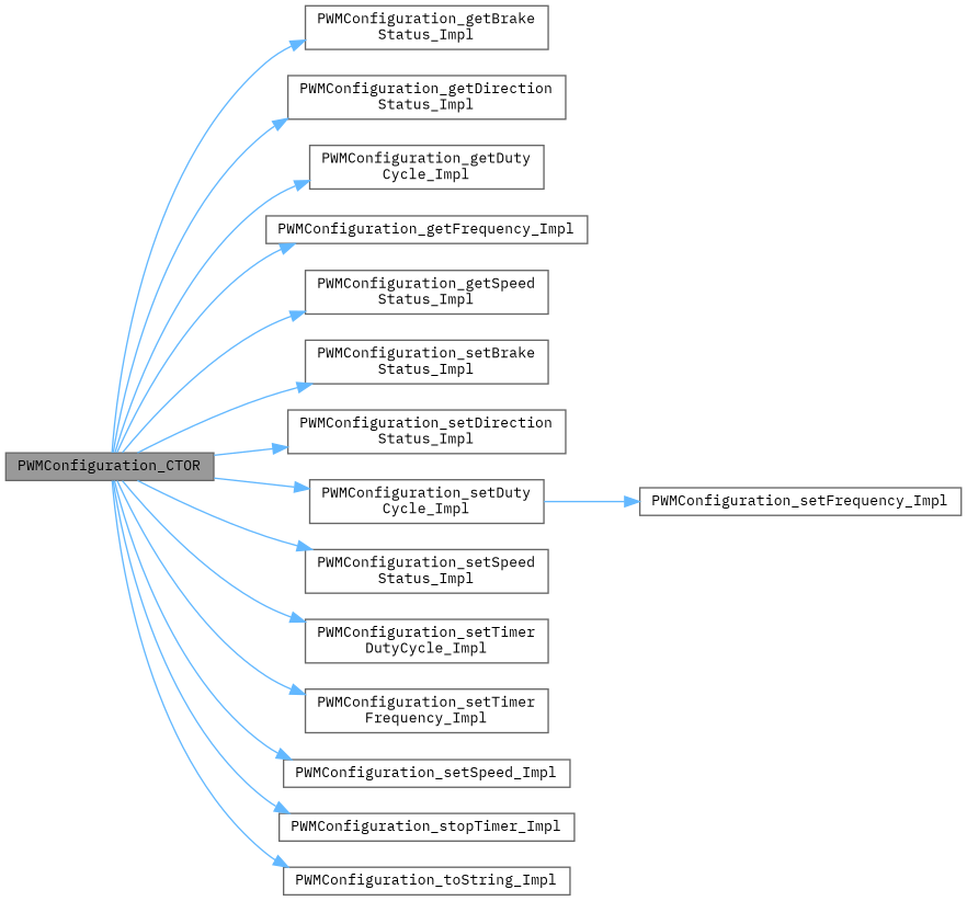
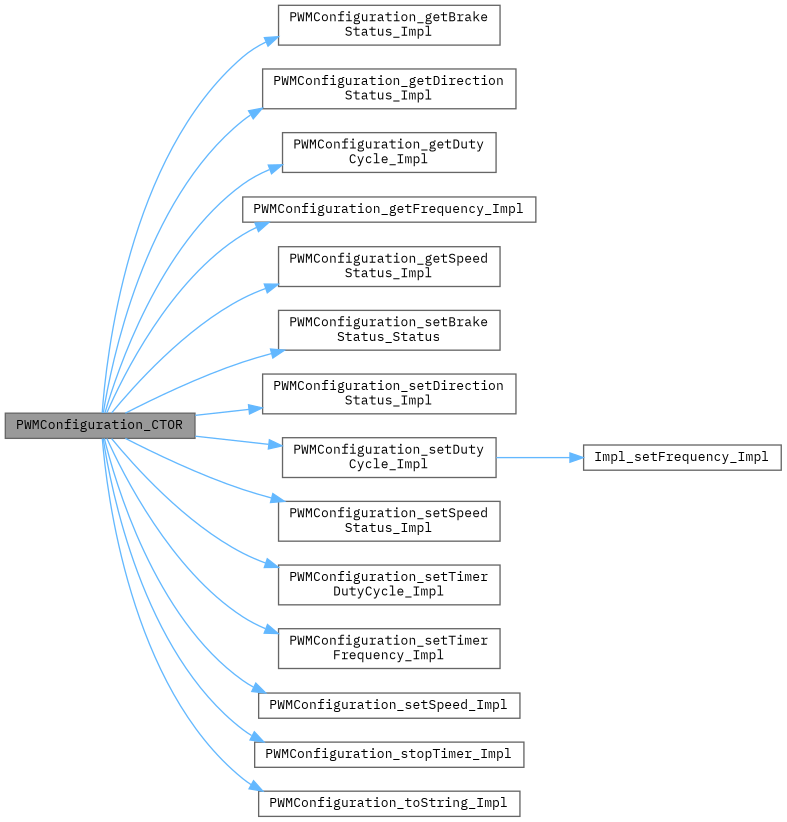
  digraph {
    fontname="IBM Plex Mono"
    rankdir=LR
    node [color=grey40 fillcolor=white fontname="IBM Plex Mono" fontsize=10 shape=box style=filled]
    edge [color=steelblue1 fontname="IBM Plex Mono" fontsize=10 labelfontname=Helvetica labelfontsize=10 style=solid]
    n1 [color=gray40 fillcolor=grey60 fontcolor=black height=0.2 label=PWMConfiguration_CTOR width=0.4]
    n2 [height=0.2 label="PWMConfiguration_getBrake\lStatus_Impl" width=0.4]
    n3 [height=0.2 label="PWMConfiguration_getDirection\lStatus_Impl" width=0.4]
    n4 [height=0.2 label="PWMConfiguration_getDuty\lCycle_Impl" width=0.4]
    n5 [height=0.2 label=PWMConfiguration_getFrequency_Impl width=0.4]
    n6 [height=0.2 label="PWMConfiguration_getSpeed\lStatus_Impl" width=0.4]
-   n7 [height=0.2 label="PWMConfiguration_setBrake\lStatus_Impl" width=0.4]
+   n7 [height=0.2 label="PWMConfiguration_setBrake\lStatus_Status" width=0.4]
    n8 [height=0.2 label="PWMConfiguration_setDirection\lStatus_Impl" width=0.4]
    n9 [height=0.2 label="PWMConfiguration_setDuty\lCycle_Impl" width=0.4]
    n10 [height=0.2 label="PWMConfiguration_setSpeed\lStatus_Impl" width=0.4]
    n11 [height=0.2 label="PWMConfiguration_setTimer\lDutyCycle_Impl" width=0.4]
    n12 [height=0.2 label="PWMConfiguration_setTimer\lFrequency_Impl" width=0.4]
    n13 [height=0.2 label=PWMConfiguration_setSpeed_Impl width=0.4]
    n14 [height=0.2 label=PWMConfiguration_stopTimer_Impl width=0.4]
    n15 [height=0.2 label=PWMConfiguration_toString_Impl width=0.4]
-   n16 [height=0.2 label=PWMConfiguration_setFrequency_Impl width=0.4]
+   n16 [height=0.2 label=Impl_setFrequency_Impl width=0.4]
    n1 -> n2
    n1 -> n3
    n1 -> n4
    n1 -> n5
    n1 -> n6
    n1 -> n7
    n1 -> n8
    n1 -> n9
    n1 -> n10
    n1 -> n11
    n1 -> n12
    n1 -> n13
    n1 -> n14
    n1 -> n15
    n9 -> n16
  }
